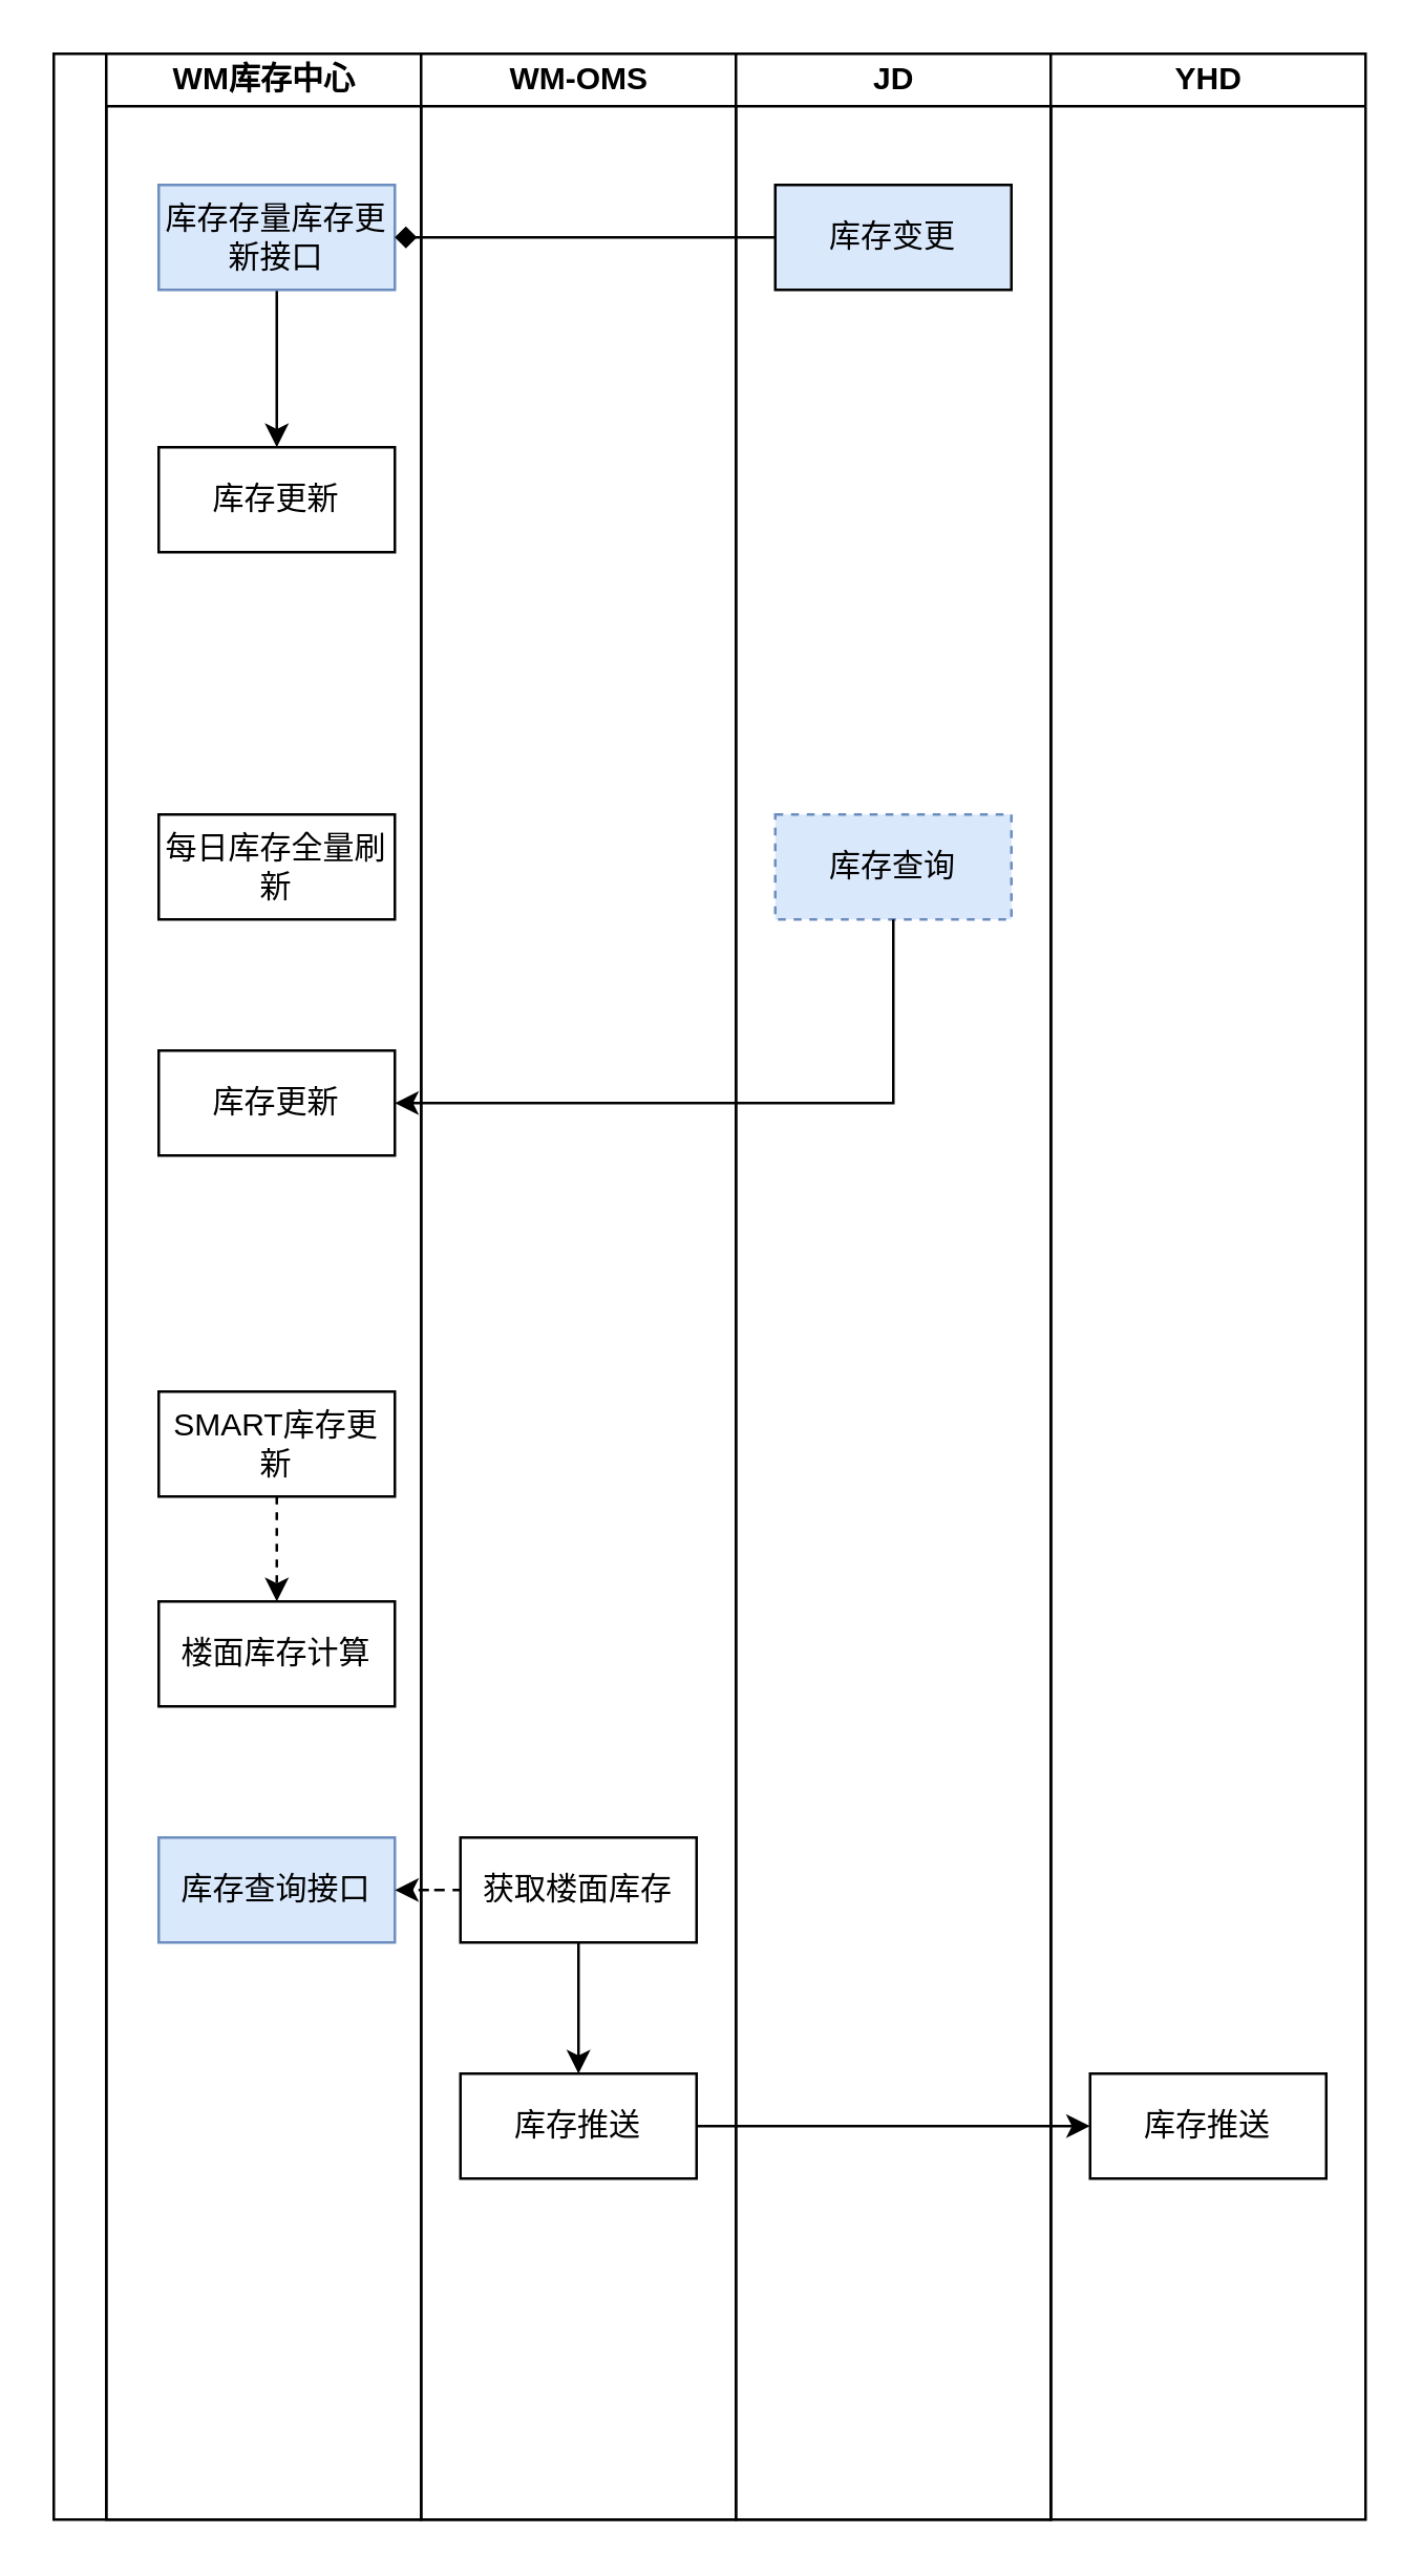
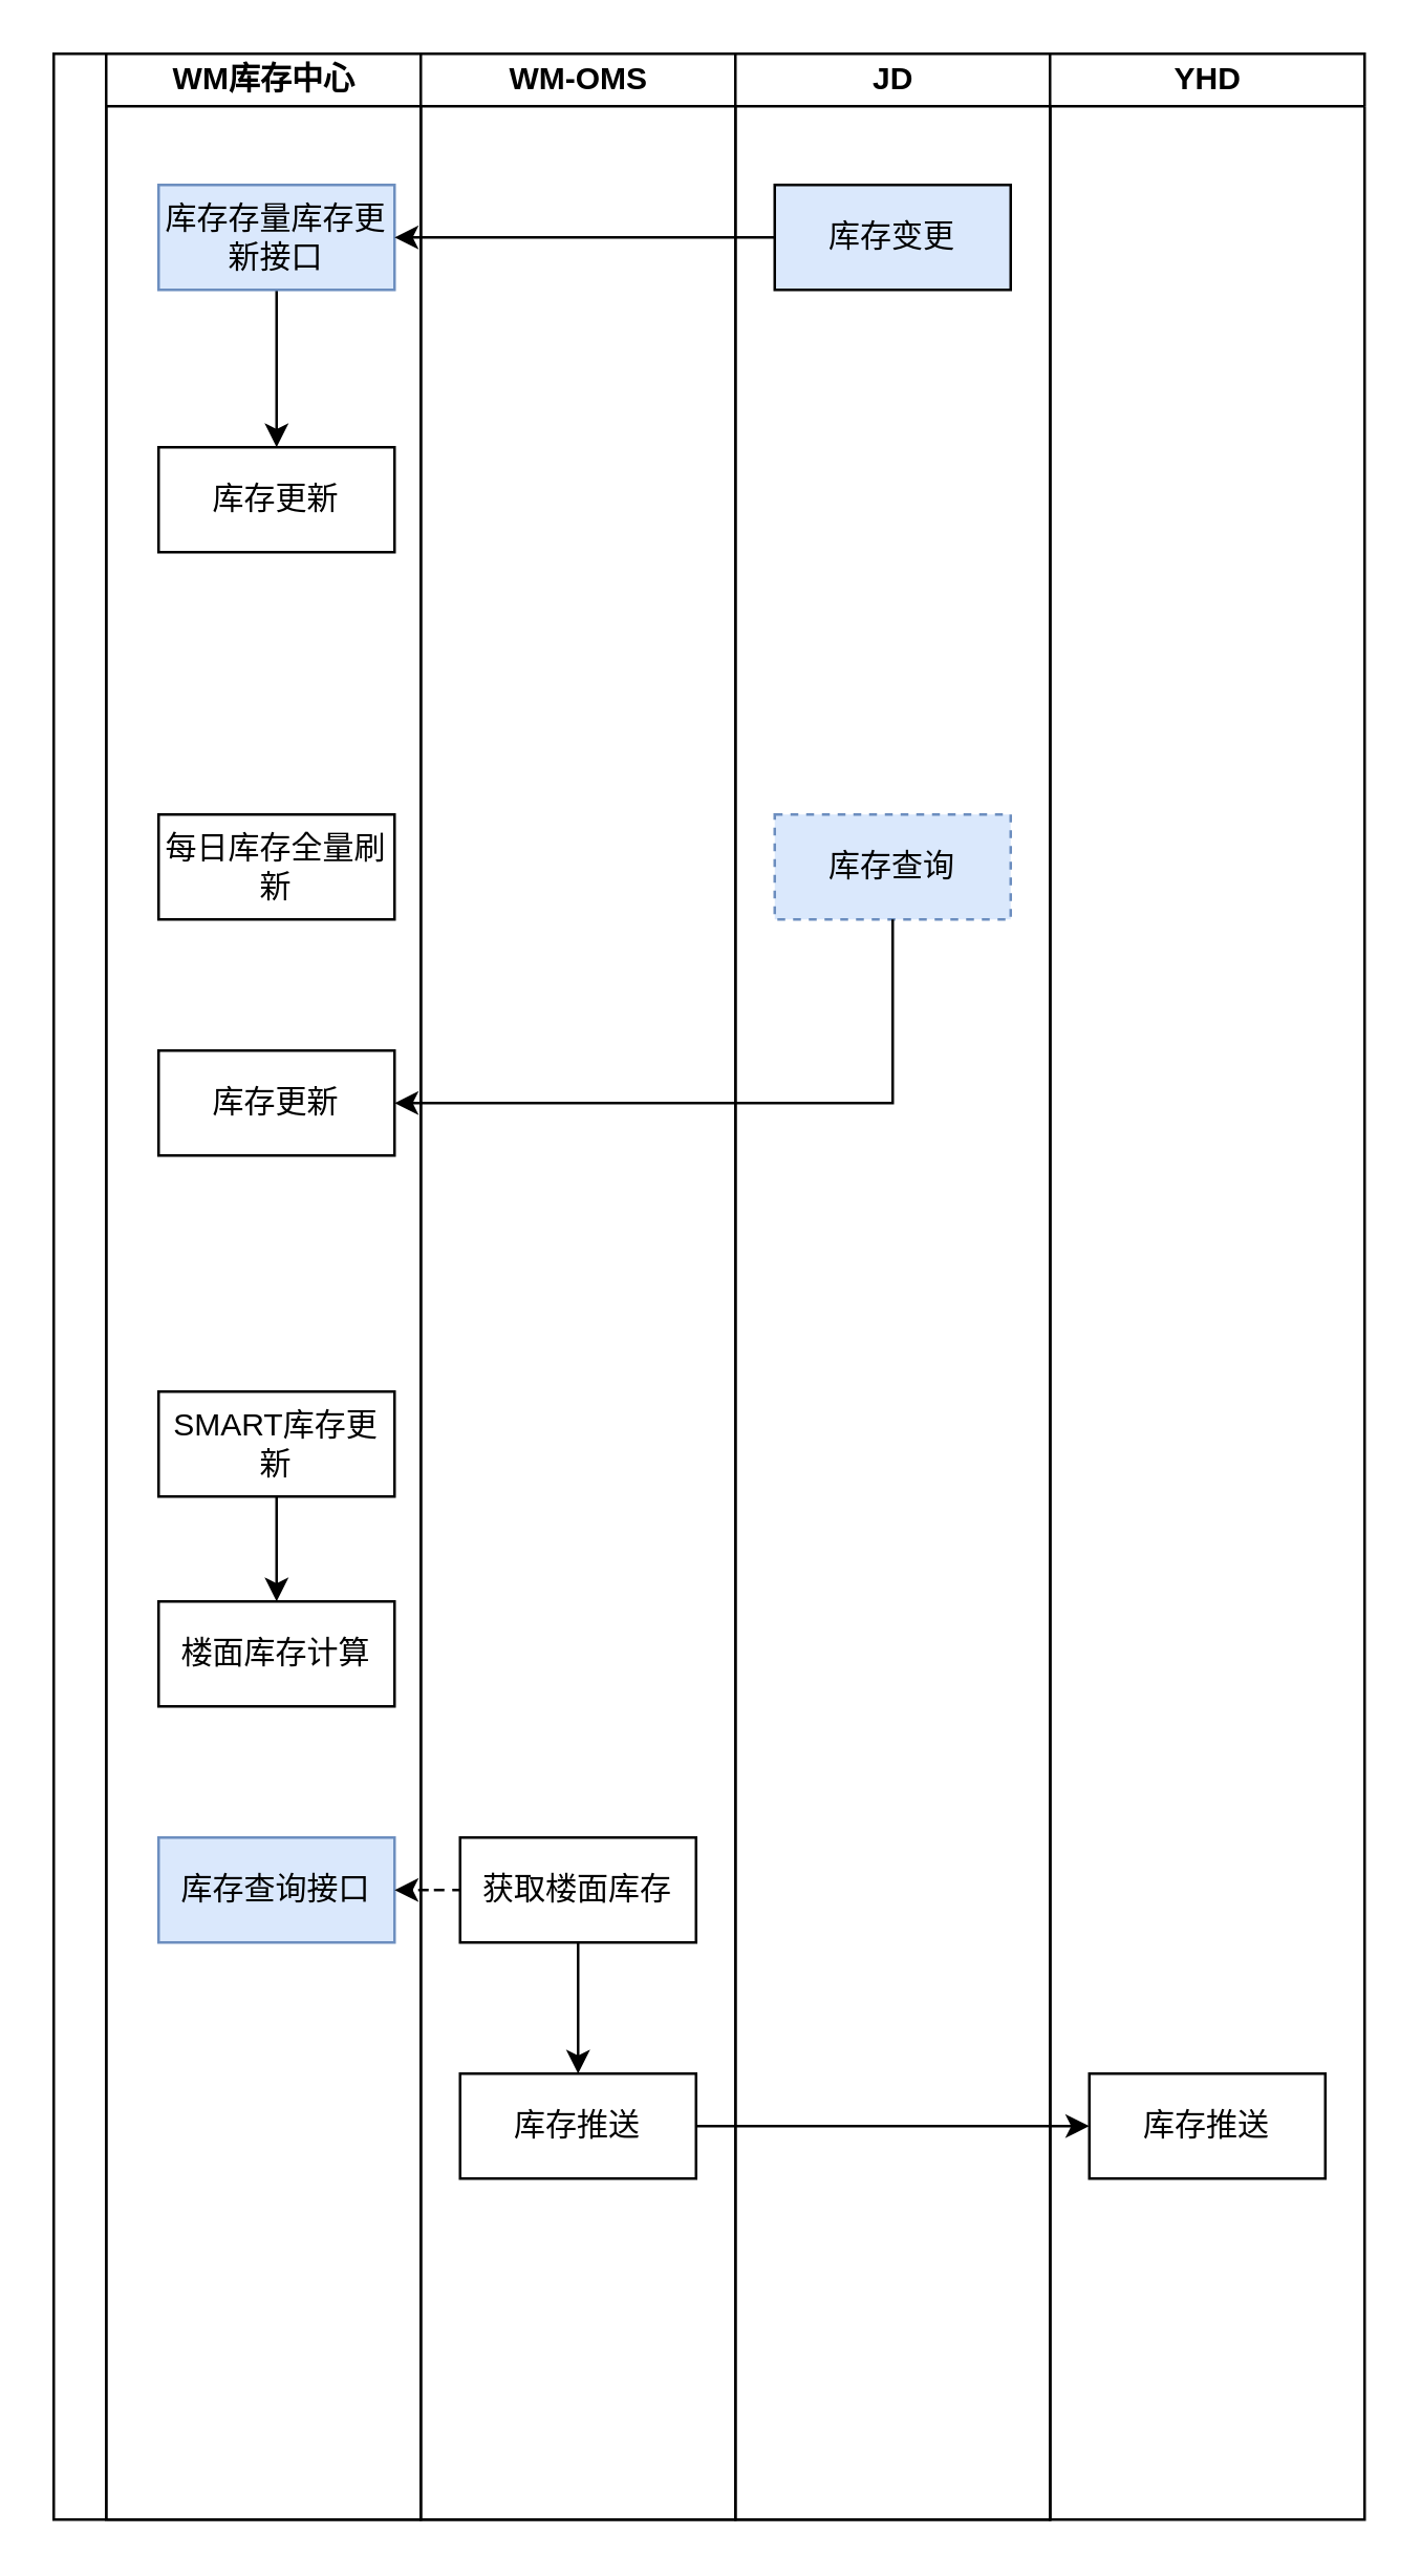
  <mxCell id="0" />
  <mxCell id="1" parent="0" />
  <mxCell id="2" value="" style="swimlane;html=1;childLayout=stackLayout;resizeParent=1;resizeParentMax=0;startSize=20;horizontal=0;horizontalStack=1;" vertex="1" parent="1"><mxGeometry x="20" y="20" width="380" height="940" as="geometry" /></mxCell>
  <mxCell id="3" value="WM库存中心" style="swimlane;html=1;startSize=20;" vertex="1" parent="2"><mxGeometry x="20" width="120" height="940" as="geometry" /></mxCell>
  <mxCell id="4" style="edgeStyle=orthogonalEdgeStyle;rounded=0;orthogonalLoop=1;jettySize=auto;html=1;entryX=0.5;entryY=0;entryDx=0;entryDy=0;" edge="1" parent="3" source="5" target="6"><mxGeometry relative="1" as="geometry" /></mxCell>
  <mxCell id="5" value="库存存量库存更新接口" style="rounded=0;whiteSpace=wrap;html=1;fillColor=#dae8fc;strokeColor=#6c8ebf;" vertex="1" parent="3"><mxGeometry x="20" y="50" width="90" height="40" as="geometry" /></mxCell>
  <mxCell id="6" value="库存更新" style="rounded=0;whiteSpace=wrap;html=1;" vertex="1" parent="3"><mxGeometry x="20" y="150" width="90" height="40" as="geometry" /></mxCell>
- <mxCell id="7" style="edgeStyle=orthogonalEdgeStyle;rounded=0;orthogonalLoop=1;jettySize=auto;html=1;entryX=0.5;entryY=0;entryDx=0;entryDy=0;dashed=1;" edge="1" parent="3" source="8" target="9"><mxGeometry relative="1" as="geometry" /></mxCell>
+ <mxCell id="7" style="edgeStyle=orthogonalEdgeStyle;rounded=0;orthogonalLoop=1;jettySize=auto;html=1;entryX=0.5;entryY=0;entryDx=0;entryDy=0;" edge="1" parent="3" source="8" target="9"><mxGeometry relative="1" as="geometry" /></mxCell>
  <mxCell id="8" value="SMART库存更新" style="rounded=0;whiteSpace=wrap;html=1;" vertex="1" parent="3"><mxGeometry x="20" y="510" width="90" height="40" as="geometry" /></mxCell>
  <mxCell id="9" value="楼面库存计算" style="rounded=0;whiteSpace=wrap;html=1;" vertex="1" parent="3"><mxGeometry x="20" y="590" width="90" height="40" as="geometry" /></mxCell>
  <mxCell id="10" value="库存查询接口" style="rounded=0;whiteSpace=wrap;html=1;fillColor=#dae8fc;strokeColor=#6c8ebf;" vertex="1" parent="3"><mxGeometry x="20" y="680" width="90" height="40" as="geometry" /></mxCell>
  <mxCell id="11" value="每日库存全量刷新" style="rounded=0;whiteSpace=wrap;html=1;" vertex="1" parent="3"><mxGeometry x="20" y="290" width="90" height="40" as="geometry" /></mxCell>
  <mxCell id="12" value="库存更新" style="rounded=0;whiteSpace=wrap;html=1;" vertex="1" parent="3"><mxGeometry x="20" y="380" width="90" height="40" as="geometry" /></mxCell>
  <mxCell id="13" style="edgeStyle=orthogonalEdgeStyle;rounded=0;orthogonalLoop=1;jettySize=auto;html=1;entryX=1;entryY=0.5;entryDx=0;entryDy=0;dashed=1;" edge="1" parent="2" source="16" target="10"><mxGeometry relative="1" as="geometry" /></mxCell>
  <mxCell id="14" value="WM-OMS" style="swimlane;html=1;startSize=20;" vertex="1" parent="2"><mxGeometry x="140" width="120" height="940" as="geometry" /></mxCell>
  <mxCell id="15" style="edgeStyle=orthogonalEdgeStyle;rounded=0;orthogonalLoop=1;jettySize=auto;html=1;entryX=0.5;entryY=0;entryDx=0;entryDy=0;" edge="1" parent="14" source="16" target="17"><mxGeometry relative="1" as="geometry" /></mxCell>
  <mxCell id="16" value="获取楼面库存" style="rounded=0;whiteSpace=wrap;html=1;" vertex="1" parent="14"><mxGeometry x="15" y="680" width="90" height="40" as="geometry" /></mxCell>
  <mxCell id="17" value="库存推送" style="rounded=0;whiteSpace=wrap;html=1;" vertex="1" parent="14"><mxGeometry x="15" y="770" width="90" height="40" as="geometry" /></mxCell>
  <mxCell id="18" value="JD" style="swimlane;html=1;startSize=20;" vertex="1" parent="2"><mxGeometry x="260" width="120" height="940" as="geometry" /></mxCell>
  <mxCell id="19" value="库存变更" style="rounded=0;whiteSpace=wrap;html=1;fillColor=#dae8fc;" vertex="1" parent="18"><mxGeometry x="15" y="50" width="90" height="40" as="geometry" /></mxCell>
  <mxCell id="20" value="库存查询" style="rounded=0;whiteSpace=wrap;html=1;fillColor=#dae8fc;strokeColor=#6c8ebf;dashed=1;" vertex="1" parent="18"><mxGeometry x="15" y="290" width="90" height="40" as="geometry" /></mxCell>
- <mxCell id="21" style="edgeStyle=orthogonalEdgeStyle;rounded=0;orthogonalLoop=1;jettySize=auto;html=1;endArrow=diamond;" edge="1" parent="2" source="19" target="5"><mxGeometry relative="1" as="geometry" /></mxCell>
+ <mxCell id="21" style="edgeStyle=orthogonalEdgeStyle;rounded=0;orthogonalLoop=1;jettySize=auto;html=1;" edge="1" parent="2" source="19" target="5"><mxGeometry relative="1" as="geometry" /></mxCell>
  <mxCell id="22" style="edgeStyle=orthogonalEdgeStyle;rounded=0;orthogonalLoop=1;jettySize=auto;html=1;entryX=1;entryY=0.5;entryDx=0;entryDy=0;" edge="1" parent="2" source="20" target="12"><mxGeometry relative="1" as="geometry"><Array as="points"><mxPoint x="320" y="400" /></Array></mxGeometry></mxCell>
  <mxCell id="23" value="YHD" style="swimlane;html=1;startSize=20;" vertex="1" parent="1"><mxGeometry x="400" y="20" width="120" height="940" as="geometry" /></mxCell>
  <mxCell id="24" value="库存推送" style="rounded=0;whiteSpace=wrap;html=1;" vertex="1" parent="23"><mxGeometry x="15" y="770" width="90" height="40" as="geometry" /></mxCell>
  <mxCell id="25" style="edgeStyle=orthogonalEdgeStyle;rounded=0;orthogonalLoop=1;jettySize=auto;html=1;entryX=0;entryY=0.5;entryDx=0;entryDy=0;" edge="1" parent="1" source="17" target="24"><mxGeometry relative="1" as="geometry" /></mxCell>
